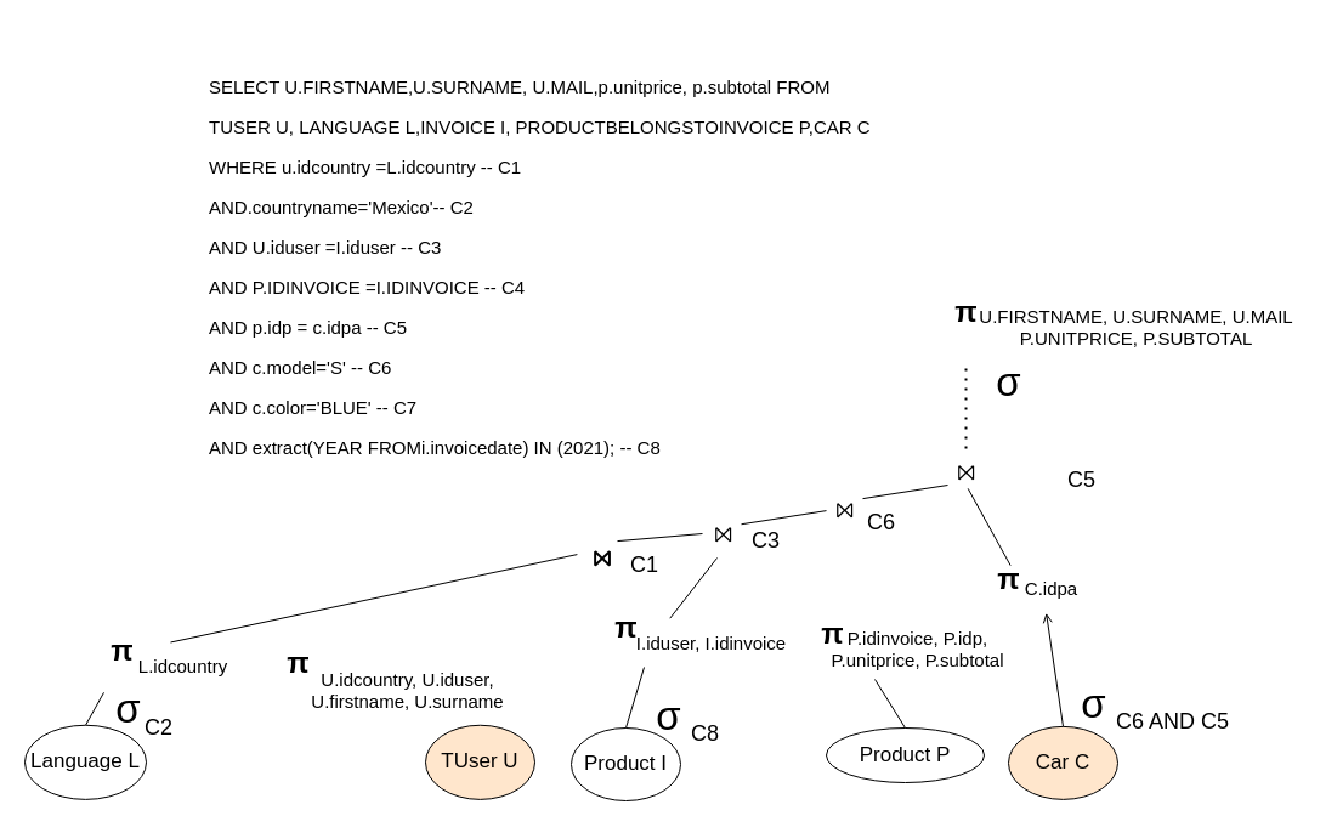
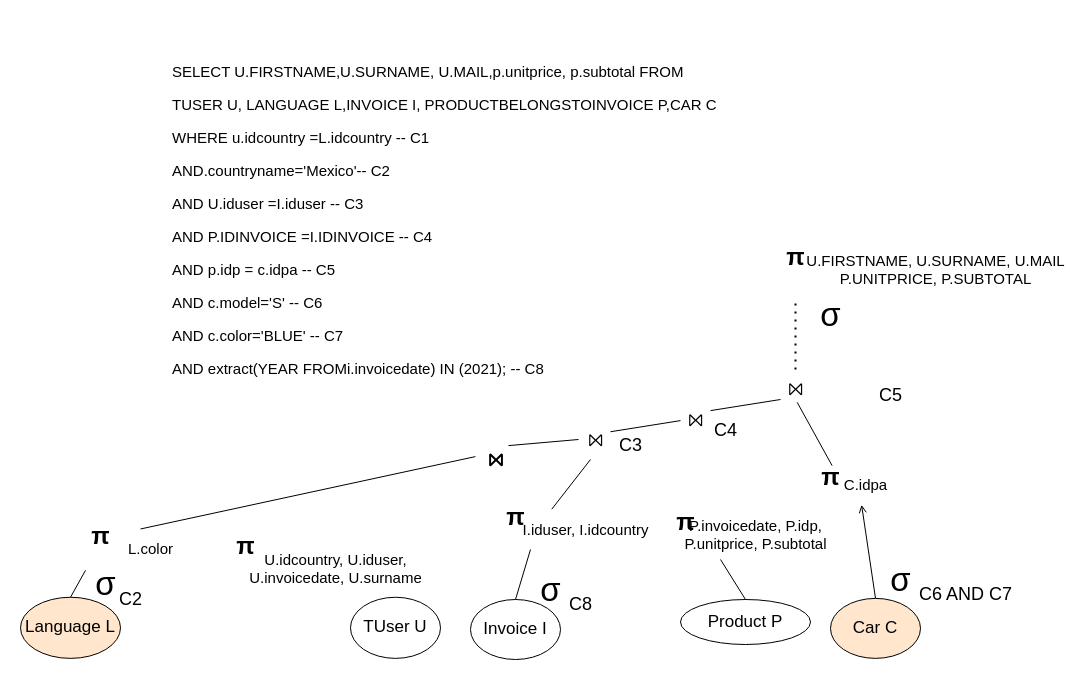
  <mxCell id="0" />
  <mxCell id="1" parent="0" />
  <mxCell id="2" value="&lt;h1 id=&quot;firstHeading&quot; class=&quot;firstHeading mw-first-heading&quot;&gt;&lt;span class=&quot;mw-page-title-main&quot;&gt;π&lt;/span&gt;&lt;/h1&gt;&lt;div&gt;&lt;br&gt;&lt;/div&gt;" style="text;html=1;resizable=0;autosize=1;align=center;verticalAlign=middle;points=[];fillColor=none;strokeColor=none;rounded=0;" vertex="1" parent="1"><mxGeometry x="780" y="229" width="30" height="70" as="geometry" /></mxCell>
  <mxCell id="3" value="" style="endArrow=none;dashed=1;html=1;dashPattern=1 3;strokeWidth=2;rounded=0;" edge="1" parent="1" target="2"><mxGeometry width="50" height="50" relative="1" as="geometry"><mxPoint x="795" y="369" as="sourcePoint" /><mxPoint x="940" y="429" as="targetPoint" /></mxGeometry></mxCell>
  <mxCell id="4" value="&lt;span class=&quot;box&quot; style=&quot;font-size: 18px&quot;&gt;⨝&lt;/span&gt;" style="text;html=1;resizable=0;autosize=1;align=center;verticalAlign=middle;points=[];fillColor=none;strokeColor=none;rounded=0;" vertex="1" parent="1"><mxGeometry x="780" y="379" width="30" height="20" as="geometry" /></mxCell>
  <mxCell id="5" value="Car C" style="ellipse;whiteSpace=wrap;html=1;fontSize=17;fillColor=#ffe6cc;" vertex="1" parent="1"><mxGeometry x="830" y="597.88" width="90" height="60" as="geometry" /></mxCell>
  <mxCell id="6" value="" style="endArrow=open;html=1;rounded=0;fontSize=17;exitX=0.5;exitY=0;exitDx=0;exitDy=0;entryX=0.435;entryY=1.008;entryDx=0;entryDy=0;entryPerimeter=0;" edge="1" parent="1" source="5" target="44"><mxGeometry width="50" height="50" relative="1" as="geometry"><mxPoint x="850" y="439" as="sourcePoint" /><mxPoint x="850" y="519" as="targetPoint" /></mxGeometry></mxCell>
  <mxCell id="7" value="Product P" style="ellipse;whiteSpace=wrap;html=1;fontSize=17;" vertex="1" parent="1"><mxGeometry x="680" y="599" width="130" height="45" as="geometry" /></mxCell>
  <mxCell id="8" value="" style="endArrow=none;html=1;rounded=0;fontSize=17;exitX=0.5;exitY=0;exitDx=0;exitDy=0;" edge="1" parent="1" source="7"><mxGeometry width="50" height="50" relative="1" as="geometry"><mxPoint x="975" y="490.12" as="sourcePoint" /><mxPoint x="720" y="559" as="targetPoint" /></mxGeometry></mxCell>
  <mxCell id="9" value="&lt;span class=&quot;box&quot; style=&quot;font-size: 18px;&quot;&gt;⨝&lt;/span&gt;" style="text;html=1;resizable=0;autosize=1;align=center;verticalAlign=middle;points=[];fillColor=none;strokeColor=none;rounded=0;strokeWidth=1;fontStyle=1;fontSize=18;" vertex="1" parent="1"><mxGeometry x="480" y="445.12" width="30" height="30" as="geometry" /></mxCell>
- <mxCell id="10" value="TUser U" style="ellipse;whiteSpace=wrap;html=1;fontSize=17;fillColor=#ffe6cc;" vertex="1" parent="1"><mxGeometry x="350" y="596.76" width="90" height="61.12" as="geometry" /></mxCell>
- <mxCell id="11" value="Language L" style="ellipse;whiteSpace=wrap;html=1;fontSize=17;" vertex="1" parent="1"><mxGeometry x="20" y="596.76" width="100" height="61.12" as="geometry" /></mxCell>
+ <mxCell id="10" value="TUser U" style="ellipse;whiteSpace=wrap;html=1;fontSize=17;" vertex="1" parent="1"><mxGeometry x="350" y="596.76" width="90" height="61.12" as="geometry" /></mxCell>
+ <mxCell id="11" value="Language L" style="ellipse;whiteSpace=wrap;html=1;fontSize=17;fillColor=#ffe6cc;" vertex="1" parent="1"><mxGeometry x="20" y="596.76" width="100" height="61.12" as="geometry" /></mxCell>
  <mxCell id="12" value="" style="endArrow=none;html=1;rounded=0;fontSize=17;exitX=0.5;exitY=0;exitDx=0;exitDy=0;" edge="1" parent="1" source="11" target="35"><mxGeometry width="50" height="50" relative="1" as="geometry"><mxPoint x="146.25" y="607.892" as="sourcePoint" /><mxPoint x="170.21" y="537.88" as="targetPoint" /></mxGeometry></mxCell>
- <mxCell id="13" value="Product I" style="ellipse;whiteSpace=wrap;html=1;fontSize=17;" vertex="1" parent="1"><mxGeometry x="470" y="599" width="90" height="60" as="geometry" /></mxCell>
+ <mxCell id="13" value="Invoice I" style="ellipse;whiteSpace=wrap;html=1;fontSize=17;" vertex="1" parent="1"><mxGeometry x="470" y="599" width="90" height="60" as="geometry" /></mxCell>
  <mxCell id="14" value="&lt;span class=&quot;box&quot; style=&quot;font-size: 18px&quot;&gt;⨝&lt;/span&gt;" style="text;html=1;resizable=0;autosize=1;align=center;verticalAlign=middle;points=[];fillColor=none;strokeColor=none;rounded=0;" vertex="1" parent="1"><mxGeometry x="580" y="430.12" width="30" height="20" as="geometry" /></mxCell>
  <mxCell id="15" value="" style="endArrow=none;html=1;rounded=0;fontSize=17;entryX=-0.067;entryY=0.444;entryDx=0;entryDy=0;entryPerimeter=0;exitX=0.933;exitY=0;exitDx=0;exitDy=0;exitPerimeter=0;" edge="1" parent="1" source="9" target="14"><mxGeometry width="50" height="50" relative="1" as="geometry"><mxPoint x="555" y="545.12" as="sourcePoint" /><mxPoint x="520.21" y="480.12" as="targetPoint" /></mxGeometry></mxCell>
  <mxCell id="16" value="" style="endArrow=none;html=1;rounded=0;fontSize=17;exitX=0.5;exitY=0;exitDx=0;exitDy=0;" edge="1" parent="1" source="13"><mxGeometry width="50" height="50" relative="1" as="geometry"><mxPoint x="457.99" y="460.12" as="sourcePoint" /><mxPoint x="530" y="549" as="targetPoint" /></mxGeometry></mxCell>
  <mxCell id="17" value="&lt;span class=&quot;box&quot; style=&quot;font-size: 18px&quot;&gt;⨝&lt;/span&gt;" style="text;html=1;resizable=0;autosize=1;align=center;verticalAlign=middle;points=[];fillColor=none;strokeColor=none;rounded=0;" vertex="1" parent="1"><mxGeometry x="680" y="410.12" width="30" height="20" as="geometry" /></mxCell>
  <mxCell id="18" value="" style="endArrow=none;html=1;rounded=0;fontSize=17;entryX=-0.067;entryY=0.444;entryDx=0;entryDy=0;entryPerimeter=0;exitX=0.933;exitY=0;exitDx=0;exitDy=0;exitPerimeter=0;" edge="1" parent="1"><mxGeometry width="50" height="50" relative="1" as="geometry"><mxPoint x="610" y="431.24" as="sourcePoint" /><mxPoint x="680" y="420.12" as="targetPoint" /></mxGeometry></mxCell>
  <mxCell id="19" value="" style="endArrow=none;html=1;rounded=0;fontSize=17;entryX=-0.067;entryY=0.444;entryDx=0;entryDy=0;entryPerimeter=0;exitX=0.933;exitY=0;exitDx=0;exitDy=0;exitPerimeter=0;" edge="1" parent="1"><mxGeometry width="50" height="50" relative="1" as="geometry"><mxPoint x="710" y="410.12" as="sourcePoint" /><mxPoint x="780" y="399" as="targetPoint" /></mxGeometry></mxCell>
  <mxCell id="20" value="&lt;span style=&quot;left: 156.433px ; top: 368.569px ; font-size: 32.933px ; font-family: sans-serif ; transform: scalex(1.064)&quot; dir=&quot;ltr&quot;&gt;σ&lt;/span&gt; " style="text;html=1;resizable=0;autosize=1;align=center;verticalAlign=middle;points=[];fillColor=none;strokeColor=none;rounded=0;" vertex="1" parent="1"><mxGeometry x="810" y="299" width="40" height="30" as="geometry" /></mxCell>
  <mxCell id="21" value="&lt;p style=&quot;font-size: 15px&quot; align=&quot;justify&quot;&gt;&lt;font style=&quot;font-size: 15px&quot;&gt;&lt;span&gt;SELECT U.FIRSTNAME,U.SURNAME, U.MAIL,p.unitprice, p.subtotal FROM&lt;/span&gt;&lt;/font&gt;&lt;/p&gt;&lt;p style=&quot;font-size: 15px&quot; align=&quot;justify&quot;&gt;&lt;font style=&quot;font-size: 15px&quot;&gt;&lt;span&gt;TUSER U, LANGUAGE L,INVOICE I, PRODUCTBELONGSTOINVOICE P,CAR C&lt;/span&gt;&lt;/font&gt;&lt;/p&gt;&lt;p style=&quot;font-size: 15px&quot; align=&quot;justify&quot;&gt;&lt;font style=&quot;font-size: 15px&quot;&gt;&lt;span&gt;WHERE u.idcountry =L.idcountry -- C1 &lt;/span&gt;&lt;/font&gt;&lt;/p&gt;&lt;p style=&quot;font-size: 15px&quot; align=&quot;justify&quot;&gt;&lt;font style=&quot;font-size: 15px&quot;&gt;&lt;span&gt;AND.countryname='Mexico'-- C2&lt;br&gt;&lt;/span&gt;&lt;/font&gt;&lt;/p&gt;&lt;p style=&quot;font-size: 15px&quot; align=&quot;justify&quot;&gt;&lt;font style=&quot;font-size: 15px&quot;&gt;&lt;span&gt;AND U.iduser =I.iduser -- C3 &lt;br&gt;&lt;/span&gt;&lt;/font&gt;&lt;/p&gt;&lt;p style=&quot;font-size: 15px&quot; align=&quot;justify&quot;&gt;&lt;font style=&quot;font-size: 15px&quot;&gt;&lt;span&gt;AND P.IDINVOICE =I.IDINVOICE -- C4&lt;br&gt;&lt;/span&gt;&lt;/font&gt;&lt;/p&gt;&lt;p style=&quot;font-size: 15px&quot; align=&quot;justify&quot;&gt;&lt;font style=&quot;font-size: 15px&quot;&gt;&lt;span&gt;AND p.idp = c.idpa -- C5&lt;br&gt;&lt;/span&gt;&lt;/font&gt;&lt;/p&gt;&lt;p style=&quot;font-size: 15px&quot; align=&quot;justify&quot;&gt;&lt;font style=&quot;font-size: 15px&quot;&gt;&lt;span&gt;AND c.model='S' -- C6&lt;br&gt;&lt;/span&gt;&lt;/font&gt;&lt;/p&gt;&lt;p style=&quot;font-size: 15px&quot; align=&quot;justify&quot;&gt;&lt;font style=&quot;font-size: 15px&quot;&gt;&lt;span&gt;AND c.color='BLUE' -- C7&lt;br&gt;&lt;/span&gt;&lt;/font&gt;&lt;/p&gt;&lt;p style=&quot;font-size: 15px&quot; align=&quot;justify&quot;&gt;&lt;font style=&quot;font-size: 15px&quot;&gt;&lt;span&gt;AND extract(YEAR FROMi.&lt;/span&gt;&lt;span&gt;invoicedate&lt;/span&gt;&lt;span&gt;) IN (2021); -- C8&lt;br&gt;&lt;/span&gt;&lt;/font&gt;&lt;/p&gt;" style="text;html=1;resizable=0;autosize=1;align=left;verticalAlign=middle;points=[];fillColor=none;strokeColor=none;rounded=0;fontSize=19;" vertex="1" parent="1"><mxGeometry x="170" y="20.12" width="560" height="400" as="geometry" /></mxCell>
  <mxCell id="22" value="&lt;div style=&quot;font-size: 15px&quot;&gt;&lt;font style=&quot;font-size: 15px&quot;&gt;U.FIRSTNAME, U.SURNAME, U.MAIL&lt;/font&gt;&lt;/div&gt;&lt;div style=&quot;font-size: 15px&quot;&gt;&lt;font style=&quot;font-size: 15px&quot;&gt;P.UNITPRICE, P.SUBTOTAL&lt;/font&gt;&lt;br&gt;&lt;/div&gt;" style="text;html=1;resizable=0;autosize=1;align=center;verticalAlign=middle;points=[];fillColor=none;strokeColor=none;rounded=0;fontSize=31;" vertex="1" parent="1"><mxGeometry x="800" y="229" width="270" height="80" as="geometry" /></mxCell>
  <mxCell id="23" value="C8" style="text;html=1;resizable=0;autosize=1;align=center;verticalAlign=middle;points=[];fillColor=none;strokeColor=none;rounded=0;fontSize=18;" vertex="1" parent="1"><mxGeometry x="560" y="589" width="40" height="30" as="geometry" /></mxCell>
  <mxCell id="24" value="&lt;span style=&quot;left: 156.433px ; top: 368.569px ; font-size: 32.933px ; font-family: sans-serif ; transform: scalex(1.064)&quot; dir=&quot;ltr&quot;&gt;σ&lt;/span&gt; " style="text;html=1;resizable=0;autosize=1;align=center;verticalAlign=middle;points=[];fillColor=none;strokeColor=none;rounded=0;" vertex="1" parent="1"><mxGeometry x="530" y="574" width="40" height="30" as="geometry" /></mxCell>
  <mxCell id="25" value="&lt;span style=&quot;left: 156.433px ; top: 368.569px ; font-size: 32.933px ; font-family: sans-serif ; transform: scalex(1.064)&quot; dir=&quot;ltr&quot;&gt;σ&lt;/span&gt; " style="text;html=1;resizable=0;autosize=1;align=center;verticalAlign=middle;points=[];fillColor=none;strokeColor=none;rounded=0;" vertex="1" parent="1"><mxGeometry x="880" y="564" width="40" height="30" as="geometry" /></mxCell>
- <mxCell id="26" value="C6 AND C5" style="text;html=1;resizable=0;autosize=1;align=center;verticalAlign=middle;points=[];fillColor=none;strokeColor=none;rounded=0;fontSize=18;" vertex="1" parent="1"><mxGeometry x="910" y="579" width="110" height="30" as="geometry" /></mxCell>
+ <mxCell id="26" value="C6 AND C7" style="text;html=1;resizable=0;autosize=1;align=center;verticalAlign=middle;points=[];fillColor=none;strokeColor=none;rounded=0;fontSize=18;" vertex="1" parent="1"><mxGeometry x="910" y="579" width="110" height="30" as="geometry" /></mxCell>
  <mxCell id="27" value="C5" style="text;html=1;resizable=0;autosize=1;align=center;verticalAlign=middle;points=[];fillColor=none;strokeColor=none;rounded=0;fontSize=18;" vertex="1" parent="1"><mxGeometry x="870" y="380.12" width="40" height="30" as="geometry" /></mxCell>
- <mxCell id="28" value="C6" style="text;html=1;resizable=0;autosize=1;align=center;verticalAlign=middle;points=[];fillColor=none;strokeColor=none;rounded=0;fontSize=18;" vertex="1" parent="1"><mxGeometry x="705" y="415.12" width="40" height="30" as="geometry" /></mxCell>
+ <mxCell id="28" value="C4" style="text;html=1;resizable=0;autosize=1;align=center;verticalAlign=middle;points=[];fillColor=none;strokeColor=none;rounded=0;fontSize=18;" vertex="1" parent="1"><mxGeometry x="705" y="415.12" width="40" height="30" as="geometry" /></mxCell>
  <mxCell id="29" value="C3" style="text;html=1;resizable=0;autosize=1;align=center;verticalAlign=middle;points=[];fillColor=none;strokeColor=none;rounded=0;fontSize=18;" vertex="1" parent="1"><mxGeometry x="610" y="430.12" width="40" height="30" as="geometry" /></mxCell>
- <mxCell id="30" value="C1" style="text;html=1;resizable=0;autosize=1;align=center;verticalAlign=middle;points=[];fillColor=none;strokeColor=none;rounded=0;fontSize=18;" vertex="1" parent="1"><mxGeometry x="510" y="450.12" width="40" height="30" as="geometry" /></mxCell>
  <mxCell id="31" value="&lt;span style=&quot;left: 156.433px ; top: 368.569px ; font-size: 32.933px ; font-family: sans-serif ; transform: scalex(1.064)&quot; dir=&quot;ltr&quot;&gt;σ&lt;/span&gt; " style="text;html=1;resizable=0;autosize=1;align=center;verticalAlign=middle;points=[];fillColor=none;strokeColor=none;rounded=0;" vertex="1" parent="1"><mxGeometry x="85" y="567.88" width="40" height="30" as="geometry" /></mxCell>
  <mxCell id="32" value="C2" style="text;html=1;resizable=0;autosize=1;align=center;verticalAlign=middle;points=[];fillColor=none;strokeColor=none;rounded=0;fontSize=18;" vertex="1" parent="1"><mxGeometry x="110" y="584" width="40" height="30" as="geometry" /></mxCell>
  <mxCell id="33" value="&lt;h1 id=&quot;firstHeading&quot; class=&quot;firstHeading mw-first-heading&quot;&gt;&lt;span class=&quot;mw-page-title-main&quot;&gt;π&lt;/span&gt;&lt;/h1&gt;&lt;div&gt;&lt;br&gt;&lt;/div&gt;" style="text;html=1;resizable=0;autosize=1;align=center;verticalAlign=middle;points=[];fillColor=none;strokeColor=none;rounded=0;" vertex="1" parent="1"><mxGeometry y="517.88" width="30" height="70" as="geometry" x="230" /></mxCell>
- <mxCell id="34" value="&lt;div style=&quot;font-size: 15px&quot;&gt;&lt;font style=&quot;font-size: 15px&quot;&gt;U.idcountry, U.iduser,&lt;/font&gt;&lt;/div&gt;&lt;div style=&quot;font-size: 15px&quot;&gt;&lt;font style=&quot;font-size: 15px&quot;&gt;U.firstname, U.surname&lt;/font&gt;&lt;/div&gt;" style="text;html=1;resizable=0;autosize=1;align=center;verticalAlign=middle;points=[];fillColor=none;strokeColor=none;rounded=0;fontSize=31;" vertex="1" parent="1"><mxGeometry x="250" y="527.88" width="170" height="80" as="geometry" /></mxCell>
+ <mxCell id="34" value="&lt;div style=&quot;font-size: 15px&quot;&gt;&lt;font style=&quot;font-size: 15px&quot;&gt;U.idcountry, U.iduser,&lt;/font&gt;&lt;/div&gt;&lt;div style=&quot;font-size: 15px&quot;&gt;&lt;font style=&quot;font-size: 15px&quot;&gt;U.invoicedate, U.surname&lt;/font&gt;&lt;/div&gt;" style="text;html=1;resizable=0;autosize=1;align=center;verticalAlign=middle;points=[];fillColor=none;strokeColor=none;rounded=0;fontSize=31;" vertex="1" parent="1"><mxGeometry x="250" y="527.88" width="170" height="80" as="geometry" /></mxCell>
  <mxCell id="35" value="&lt;h1 id=&quot;firstHeading&quot; class=&quot;firstHeading mw-first-heading&quot;&gt;&lt;span class=&quot;mw-page-title-main&quot;&gt;π&lt;/span&gt;&lt;/h1&gt;&lt;div&gt;&lt;br&gt;&lt;/div&gt;" style="text;html=1;resizable=0;autosize=1;align=center;verticalAlign=middle;points=[];fillColor=none;strokeColor=none;rounded=0;" vertex="1" parent="1"><mxGeometry x="85" y="507.88" width="30" height="70" as="geometry" /></mxCell>
- <mxCell id="36" value="&lt;div style=&quot;font-size: 15px&quot;&gt;&lt;font style=&quot;font-size: 15px&quot;&gt;L.idcountry&lt;br&gt;&lt;/font&gt;&lt;/div&gt;" style="text;html=1;resizable=0;autosize=1;align=center;verticalAlign=middle;points=[];fillColor=none;strokeColor=none;rounded=0;fontSize=31;" vertex="1" parent="1"><mxGeometry x="105" y="527.88" width="90" height="40" as="geometry" /></mxCell>
+ <mxCell id="36" value="&lt;div style=&quot;font-size: 15px&quot;&gt;&lt;font style=&quot;font-size: 15px&quot;&gt;L.color&lt;br&gt;&lt;/font&gt;&lt;/div&gt;" style="text;html=1;resizable=0;autosize=1;align=center;verticalAlign=middle;points=[];fillColor=none;strokeColor=none;rounded=0;fontSize=31;" vertex="1" parent="1"><mxGeometry x="105" y="527.88" width="90" height="40" as="geometry" /></mxCell>
  <mxCell id="37" value="" style="endArrow=none;html=1;rounded=0;fontSize=17;entryX=-0.17;entryY=0.366;entryDx=0;entryDy=0;entryPerimeter=0;exitX=0.389;exitY=0.015;exitDx=0;exitDy=0;exitPerimeter=0;" edge="1" parent="1" source="36" target="9"><mxGeometry width="50" height="50" relative="1" as="geometry"><mxPoint x="410" y="607.88" as="sourcePoint" /><mxPoint x="425.63" y="589.56" as="targetPoint" /></mxGeometry></mxCell>
  <mxCell id="38" value="&lt;h1 id=&quot;firstHeading&quot; class=&quot;firstHeading mw-first-heading&quot;&gt;&lt;span class=&quot;mw-page-title-main&quot;&gt;π&lt;/span&gt;&lt;/h1&gt;&lt;div&gt;&lt;br&gt;&lt;/div&gt;" style="text;html=1;resizable=0;autosize=1;align=center;verticalAlign=middle;points=[];fillColor=none;strokeColor=none;rounded=0;" vertex="1" parent="1"><mxGeometry x="500" y="489" width="30" height="70" as="geometry" /></mxCell>
- <mxCell id="39" value="&lt;div style=&quot;font-size: 15px&quot;&gt;&lt;font style=&quot;font-size: 15px&quot;&gt;I.iduser&lt;/font&gt;&lt;font style=&quot;font-size: 15px&quot;&gt;, I.idinvoice&lt;/font&gt;&lt;/div&gt;" style="text;html=1;resizable=0;autosize=1;align=center;verticalAlign=middle;points=[];fillColor=none;strokeColor=none;rounded=0;fontSize=31;" vertex="1" parent="1"><mxGeometry x="515" y="509" width="140" height="40" as="geometry" /></mxCell>
+ <mxCell id="39" value="&lt;div style=&quot;font-size: 15px&quot;&gt;&lt;font style=&quot;font-size: 15px&quot;&gt;I.iduser&lt;/font&gt;&lt;font style=&quot;font-size: 15px&quot;&gt;, I.idcountry&lt;/font&gt;&lt;/div&gt;" style="text;html=1;resizable=0;autosize=1;align=center;verticalAlign=middle;points=[];fillColor=none;strokeColor=none;rounded=0;fontSize=31;" vertex="1" parent="1"><mxGeometry x="515" y="509" width="140" height="40" as="geometry" /></mxCell>
  <mxCell id="40" value="" style="endArrow=none;html=1;rounded=0;fontSize=17;exitX=0.259;exitY=-0.008;exitDx=0;exitDy=0;exitPerimeter=0;" edge="1" parent="1" source="39"><mxGeometry width="50" height="50" relative="1" as="geometry"><mxPoint x="585" y="609" as="sourcePoint" /><mxPoint x="590" y="459" as="targetPoint" /></mxGeometry></mxCell>
  <mxCell id="41" value="&lt;h1 id=&quot;firstHeading&quot; class=&quot;firstHeading mw-first-heading&quot;&gt;&lt;span class=&quot;mw-page-title-main&quot;&gt;π&lt;/span&gt;&lt;/h1&gt;&lt;div&gt;&lt;br&gt;&lt;/div&gt;" style="text;html=1;resizable=0;autosize=1;align=center;verticalAlign=middle;points=[];fillColor=none;strokeColor=none;rounded=0;" vertex="1" parent="1"><mxGeometry x="670" y="494" width="30" height="70" as="geometry" /></mxCell>
- <mxCell id="42" value="&lt;div style=&quot;font-size: 15px&quot;&gt;P.idinvoice, P.idp, &lt;br&gt;&lt;/div&gt;&lt;div style=&quot;font-size: 15px&quot;&gt;P.unitprice, P.subtotal&lt;br&gt;&lt;/div&gt;" style="text;html=1;resizable=0;autosize=1;align=center;verticalAlign=middle;points=[];fillColor=none;strokeColor=none;rounded=0;fontSize=31;" vertex="1" parent="1"><mxGeometry x="675" y="494" width="160" height="80" as="geometry" /></mxCell>
+ <mxCell id="42" value="&lt;div style=&quot;font-size: 15px&quot;&gt;P.invoicedate, P.idp, &lt;br&gt;&lt;/div&gt;&lt;div style=&quot;font-size: 15px&quot;&gt;P.unitprice, P.subtotal&lt;br&gt;&lt;/div&gt;" style="text;html=1;resizable=0;autosize=1;align=center;verticalAlign=middle;points=[];fillColor=none;strokeColor=none;rounded=0;fontSize=31;" vertex="1" parent="1"><mxGeometry x="675" y="494" width="160" height="80" as="geometry" /></mxCell>
  <mxCell id="43" value="&lt;h1 id=&quot;firstHeading&quot; class=&quot;firstHeading mw-first-heading&quot;&gt;&lt;span class=&quot;mw-page-title-main&quot;&gt;π&lt;/span&gt;&lt;/h1&gt;&lt;div&gt;&lt;br&gt;&lt;/div&gt;" style="text;html=1;resizable=0;autosize=1;align=center;verticalAlign=middle;points=[];fillColor=none;strokeColor=none;rounded=0;" vertex="1" parent="1"><mxGeometry x="815" y="449" width="30" height="70" as="geometry" /></mxCell>
  <mxCell id="44" value="&lt;div style=&quot;font-size: 15px&quot;&gt;C.idpa&lt;/div&gt;" style="text;html=1;resizable=0;autosize=1;align=center;verticalAlign=middle;points=[];fillColor=none;strokeColor=none;rounded=0;fontSize=31;" vertex="1" parent="1"><mxGeometry x="835" y="464" width="60" height="40" as="geometry" /></mxCell>
  <mxCell id="45" value="" style="endArrow=none;html=1;rounded=0;fontSize=17;exitX=-0.056;exitY=0.029;exitDx=0;exitDy=0;entryX=0.556;entryY=1.142;entryDx=0;entryDy=0;entryPerimeter=0;exitPerimeter=0;" edge="1" parent="1" source="44" target="4"><mxGeometry width="50" height="50" relative="1" as="geometry"><mxPoint x="823.9" y="514" as="sourcePoint" /><mxPoint x="810" y="420.44" as="targetPoint" /></mxGeometry></mxCell>
